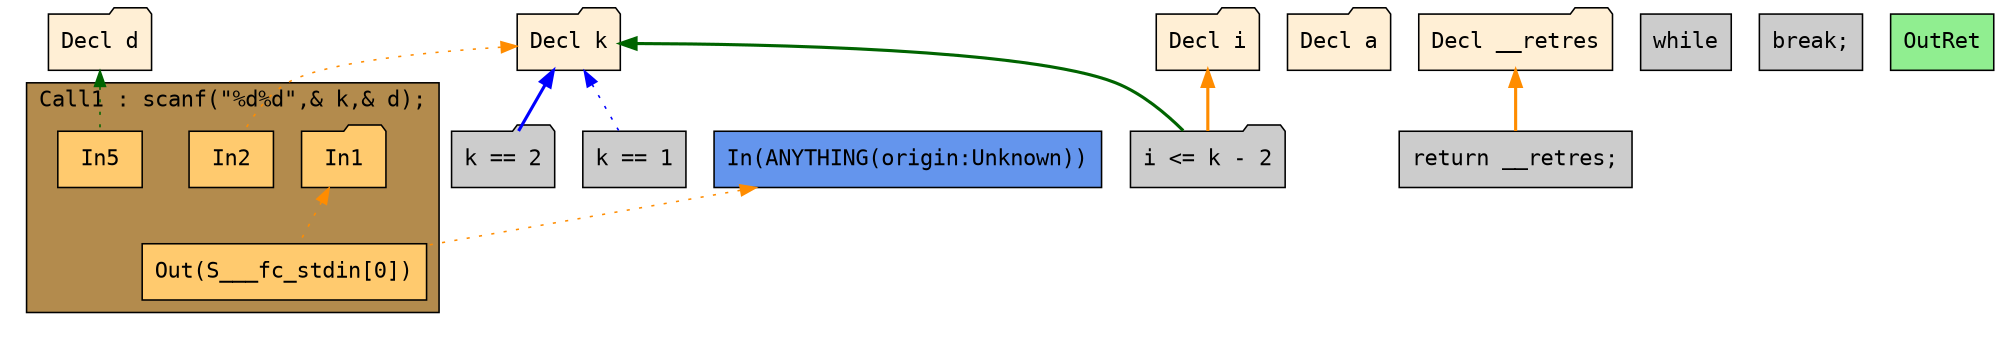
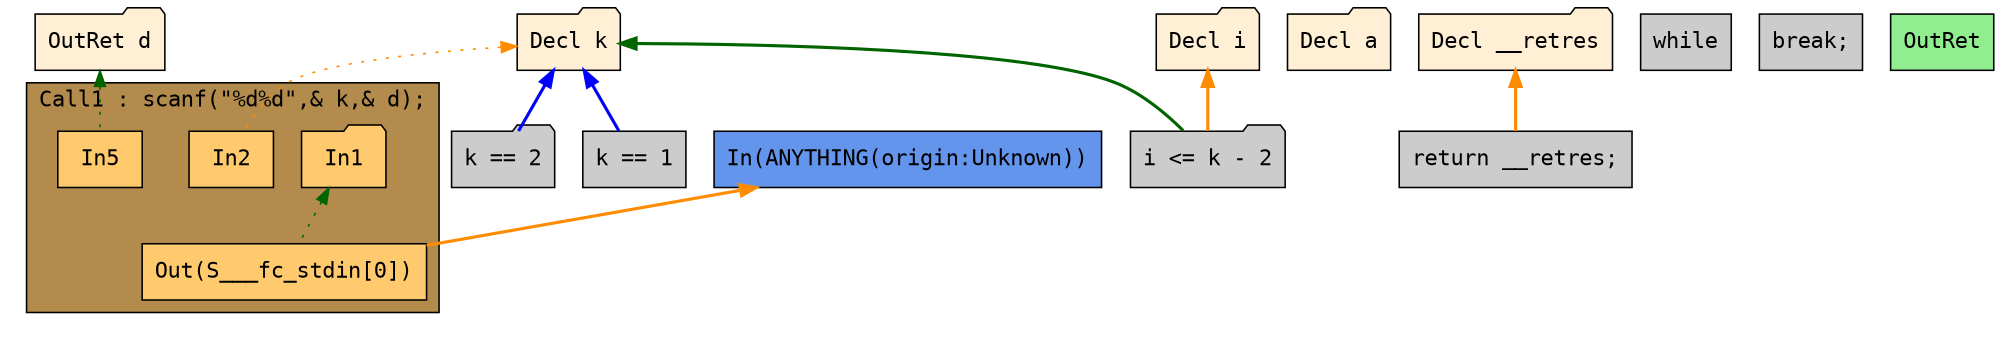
  digraph {
    fontname="DejaVu Sans Mono"
    rankdir=TB
    node [fillcolor="#CCCCCC" fontname="DejaVu Sans Mono" shape=box style=filled]
    edge [color=darkorange dir=back fontname="DejaVu Sans Mono" style=bold]
    n1 [fillcolor="#FFCA6E" label=In1 shape=folder]
    n2 [fillcolor="#FFCA6E" label=In2]
    n3 [fillcolor="#FFCA6E" label=In5]
    n4 [fillcolor="#FFCA6E" label="Out(S___fc_stdin[0])"]
    n5 [fillcolor="#FFEFD5" label="Decl k" shape=folder]
    n6 [label="k == 1"]
    n7 [label="k == 2" shape=folder]
    n8 [label="i <= k - 2" shape=folder]
-   n9 [fillcolor="#FFEFD5" label="Decl d" shape=folder]
+   n9 [fillcolor="#FFEFD5" label="OutRet d" shape=folder]
    n10 [fillcolor="#FFEFD5" label="Decl i" shape=folder]
    n11 [fillcolor="#FFEFD5" label="Decl a" shape=folder]
    n12 [fillcolor="#FFEFD5" label="Decl __retres" shape=folder]
    n13 [label="return __retres;"]
    n14 [label=while]
    n15 [label="break;"]
    n16 [fillcolor="#90EE90" label=OutRet]
    n17 [fillcolor="#6495ED" label="In(ANYTHING(origin:Unknown))"]
    subgraph cluster_1 {
      fillcolor="#B38B4D"
      label="Call1 : scanf(\"%d%d\",& k,& d);"
      style=filled
      n1
      n2
      n3
      n4
    }
-   n1 -> n4 [style=dotted]
+   n1 -> n4 [color=darkgreen style=dotted]
    n5 -> n2 [style=dotted]
-   n5 -> n6 [color=blue style=dotted]
+   n5 -> n6 [color=blue]
    n5 -> n7 [color=blue]
    n5 -> n8 [color=darkgreen]
    n9 -> n3 [color=darkgreen style=dotted]
    n10 -> n8
    n12 -> n13
-   n17 -> n4 [style=dotted]
+   n17 -> n4
  }
